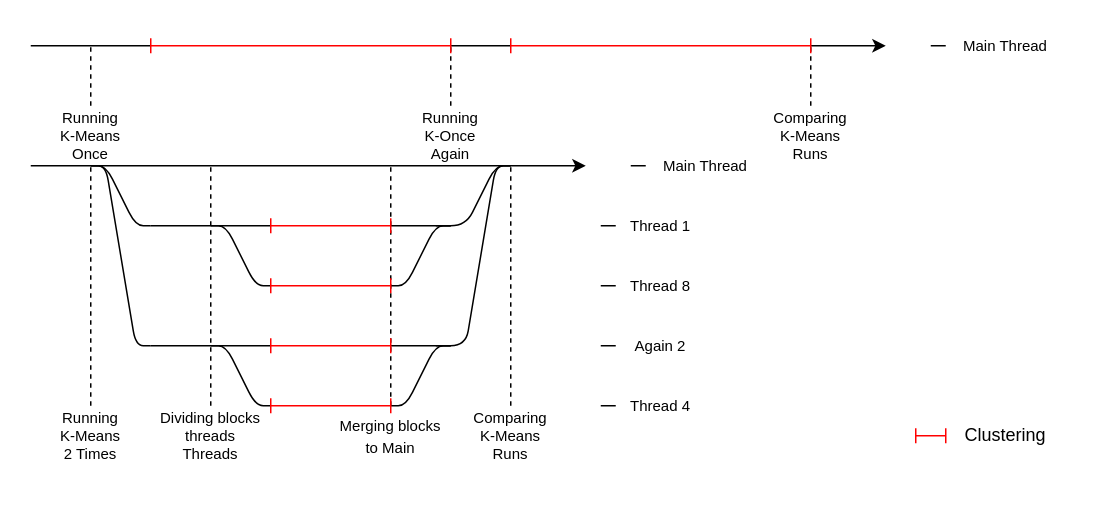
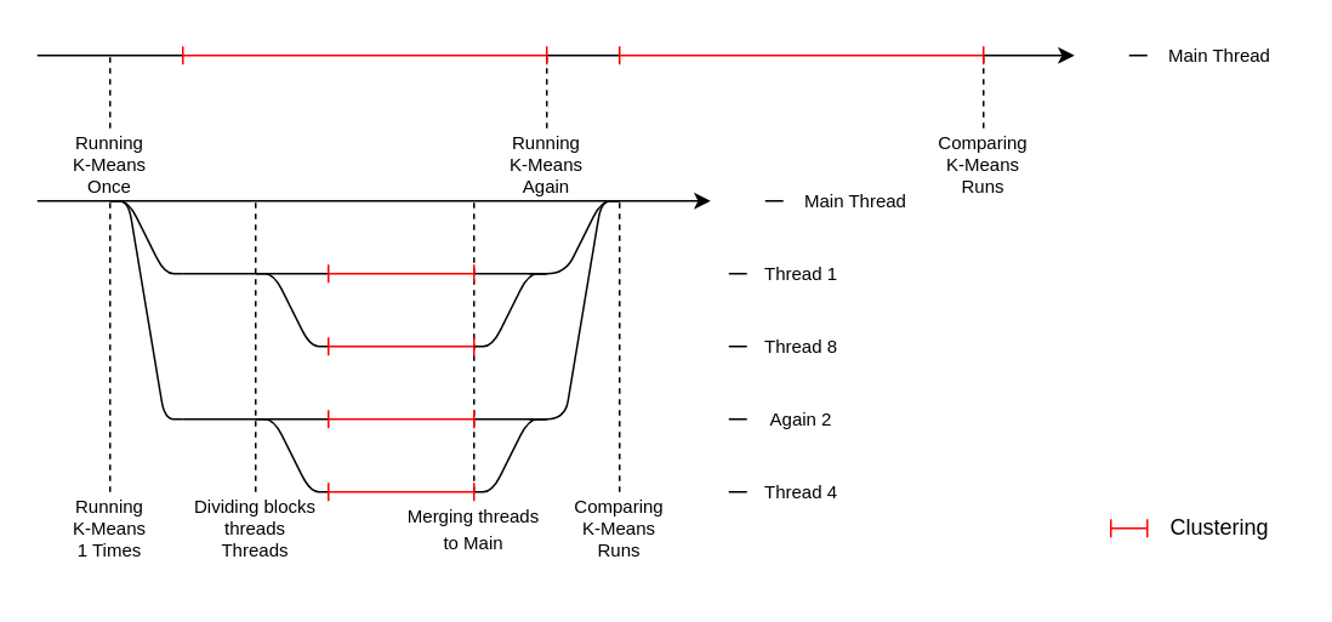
  <mxCell id="0" />
  <mxCell id="1" parent="0" />
  <mxCell id="2" value="" style="endArrow=classic;html=1;" parent="1" edge="1"><mxGeometry width="50" height="50" relative="1" as="geometry"><mxPoint x="540" y="30" as="sourcePoint" /><mxPoint x="590" y="30" as="targetPoint" /></mxGeometry></mxCell>
  <mxCell id="3" value="" style="endArrow=classic;html=1;" parent="1" edge="1"><mxGeometry width="50" height="50" relative="1" as="geometry"><mxPoint x="20" y="110" as="sourcePoint" /><mxPoint x="390" y="110" as="targetPoint" /></mxGeometry></mxCell>
  <mxCell id="4" value="" style="endArrow=none;dashed=1;html=1;" parent="1" edge="1"><mxGeometry width="50" height="50" relative="1" as="geometry"><mxPoint x="60" y="270" as="sourcePoint" /><mxPoint x="60" y="110" as="targetPoint" /></mxGeometry></mxCell>
  <mxCell id="5" value="" style="endArrow=none;html=1;" parent="1" edge="1"><mxGeometry width="50" height="50" relative="1" as="geometry"><mxPoint x="60" y="110" as="sourcePoint" /><mxPoint x="100" y="230" as="targetPoint" /><Array as="points"><mxPoint x="70" y="110" /><mxPoint x="90" y="230" /></Array></mxGeometry></mxCell>
  <mxCell id="6" value="" style="endArrow=none;html=1;" edge="1" parent="1"><mxGeometry width="50" height="50" relative="1" as="geometry"><mxPoint x="60" y="110" as="sourcePoint" /><mxPoint x="100" y="150" as="targetPoint" /><Array as="points"><mxPoint x="70" y="110" /><mxPoint x="90" y="150" /></Array></mxGeometry></mxCell>
  <mxCell id="7" value="" style="endArrow=none;html=1;" edge="1" parent="1"><mxGeometry width="50" height="50" relative="1" as="geometry"><mxPoint x="100" y="230" as="sourcePoint" /><mxPoint x="180" y="230" as="targetPoint" /></mxGeometry></mxCell>
  <mxCell id="8" value="" style="endArrow=none;html=1;" edge="1" parent="1"><mxGeometry width="50" height="50" relative="1" as="geometry"><mxPoint x="140" y="150" as="sourcePoint" /><mxPoint x="180" y="190" as="targetPoint" /><Array as="points"><mxPoint x="150" y="150" /><mxPoint x="170" y="190" /></Array></mxGeometry></mxCell>
  <mxCell id="9" value="" style="endArrow=none;html=1;" edge="1" parent="1"><mxGeometry width="50" height="50" relative="1" as="geometry"><mxPoint x="140" y="230" as="sourcePoint" /><mxPoint x="180" y="270" as="targetPoint" /><Array as="points"><mxPoint x="150" y="230" /><mxPoint x="170" y="270" /></Array></mxGeometry></mxCell>
  <mxCell id="10" value="" style="endArrow=none;html=1;fillColor=#f8cecc;strokeColor=#FF0000;" edge="1" parent="1"><mxGeometry width="50" height="50" relative="1" as="geometry"><mxPoint x="180" y="270" as="sourcePoint" /><mxPoint x="260" y="270" as="targetPoint" /></mxGeometry></mxCell>
  <mxCell id="11" value="" style="endArrow=none;html=1;fillColor=#f8cecc;strokeColor=#FF0000;" edge="1" parent="1"><mxGeometry width="50" height="50" relative="1" as="geometry"><mxPoint x="180" y="190" as="sourcePoint" /><mxPoint x="260" y="190" as="targetPoint" /></mxGeometry></mxCell>
  <mxCell id="12" value="" style="endArrow=none;html=1;" edge="1" parent="1"><mxGeometry width="50" height="50" relative="1" as="geometry"><mxPoint x="300" y="230" as="sourcePoint" /><mxPoint x="260" y="270" as="targetPoint" /><Array as="points"><mxPoint x="290" y="230" /><mxPoint x="270" y="270" /></Array></mxGeometry></mxCell>
  <mxCell id="13" value="" style="endArrow=none;html=1;" edge="1" parent="1"><mxGeometry width="50" height="50" relative="1" as="geometry"><mxPoint x="300" y="150" as="sourcePoint" /><mxPoint x="260" y="190" as="targetPoint" /><Array as="points"><mxPoint x="290" y="150" /><mxPoint x="270" y="190" /></Array></mxGeometry></mxCell>
  <mxCell id="14" value="" style="endArrow=none;html=1;" edge="1" parent="1"><mxGeometry width="50" height="50" relative="1" as="geometry"><mxPoint x="340" y="110" as="sourcePoint" /><mxPoint x="290" y="230" as="targetPoint" /><Array as="points"><mxPoint x="330" y="110" /><mxPoint x="310" y="230" /></Array></mxGeometry></mxCell>
  <mxCell id="15" value="" style="endArrow=none;html=1;" edge="1" parent="1"><mxGeometry width="50" height="50" relative="1" as="geometry"><mxPoint x="340" y="110" as="sourcePoint" /><mxPoint x="290" y="150" as="targetPoint" /><Array as="points"><mxPoint x="330" y="110" /><mxPoint x="310" y="150" /></Array></mxGeometry></mxCell>
  <mxCell id="16" value="" style="endArrow=none;dashed=1;html=1;" edge="1" parent="1"><mxGeometry width="50" height="50" relative="1" as="geometry"><mxPoint x="140" y="270" as="sourcePoint" /><mxPoint x="140" y="110" as="targetPoint" /></mxGeometry></mxCell>
  <mxCell id="17" value="" style="endArrow=none;dashed=1;html=1;" edge="1" parent="1"><mxGeometry width="50" height="50" relative="1" as="geometry"><mxPoint x="260" y="270" as="sourcePoint" /><mxPoint x="260" y="110" as="targetPoint" /></mxGeometry></mxCell>
  <mxCell id="18" value="" style="endArrow=none;dashed=1;html=1;" edge="1" parent="1"><mxGeometry width="50" height="50" relative="1" as="geometry"><mxPoint x="340" y="270" as="sourcePoint" /><mxPoint x="340" y="110" as="targetPoint" /></mxGeometry></mxCell>
- <mxCell id="19" value="&lt;div style=&quot;font-size: 10px&quot;&gt;&lt;font style=&quot;font-size: 10px&quot;&gt;Running&lt;/font&gt;&lt;/div&gt;&lt;div style=&quot;font-size: 10px&quot;&gt;&lt;font style=&quot;font-size: 10px&quot;&gt;K-Means&lt;/font&gt;&lt;/div&gt;&lt;div style=&quot;font-size: 10px&quot;&gt;&lt;font style=&quot;font-size: 10px&quot;&gt;2 Times&lt;br&gt;&lt;/font&gt;&lt;/div&gt;" style="text;html=1;strokeColor=none;fillColor=none;align=center;verticalAlign=middle;whiteSpace=wrap;rounded=0;" vertex="1" parent="1"><mxGeometry x="30" y="280" width="60" height="20" as="geometry" /></mxCell>
+ <mxCell id="19" value="&lt;div style=&quot;font-size: 10px&quot;&gt;&lt;font style=&quot;font-size: 10px&quot;&gt;Running&lt;/font&gt;&lt;/div&gt;&lt;div style=&quot;font-size: 10px&quot;&gt;&lt;font style=&quot;font-size: 10px&quot;&gt;K-Means&lt;/font&gt;&lt;/div&gt;&lt;div style=&quot;font-size: 10px&quot;&gt;&lt;font style=&quot;font-size: 10px&quot;&gt;1 Times&lt;br&gt;&lt;/font&gt;&lt;/div&gt;" style="text;html=1;strokeColor=none;fillColor=none;align=center;verticalAlign=middle;whiteSpace=wrap;rounded=0;" vertex="1" parent="1"><mxGeometry x="30" y="280" width="60" height="20" as="geometry" /></mxCell>
  <mxCell id="20" value="" style="endArrow=none;dashed=1;html=1;" edge="1" parent="1"><mxGeometry width="50" height="50" relative="1" as="geometry"><mxPoint x="60" y="70" as="sourcePoint" /><mxPoint x="60" y="30" as="targetPoint" /></mxGeometry></mxCell>
  <mxCell id="21" value="&lt;div style=&quot;font-size: 10px&quot;&gt;&lt;font style=&quot;font-size: 10px&quot;&gt;Running&lt;/font&gt;&lt;/div&gt;&lt;div style=&quot;font-size: 10px&quot;&gt;&lt;font style=&quot;font-size: 10px&quot;&gt;K-Means&lt;/font&gt;&lt;/div&gt;&lt;div style=&quot;font-size: 10px&quot;&gt;Once&lt;font style=&quot;font-size: 10px&quot;&gt;&lt;br&gt;&lt;/font&gt;&lt;/div&gt;" style="text;html=1;strokeColor=none;fillColor=none;align=center;verticalAlign=middle;whiteSpace=wrap;rounded=0;" vertex="1" parent="1"><mxGeometry x="30" y="80" width="60" height="20" as="geometry" /></mxCell>
  <mxCell id="22" value="" style="endArrow=none;html=1;" edge="1" parent="1"><mxGeometry width="50" height="50" relative="1" as="geometry"><mxPoint x="400" y="150" as="sourcePoint" /><mxPoint x="410" y="150" as="targetPoint" /></mxGeometry></mxCell>
  <mxCell id="23" value="" style="endArrow=none;html=1;" edge="1" parent="1"><mxGeometry width="50" height="50" relative="1" as="geometry"><mxPoint x="400" y="190" as="sourcePoint" /><mxPoint x="410" y="190" as="targetPoint" /></mxGeometry></mxCell>
  <mxCell id="24" value="" style="endArrow=none;html=1;" edge="1" parent="1"><mxGeometry width="50" height="50" relative="1" as="geometry"><mxPoint x="400" y="230" as="sourcePoint" /><mxPoint x="410" y="230" as="targetPoint" /><Array as="points"><mxPoint x="410" y="230" /></Array></mxGeometry></mxCell>
  <mxCell id="25" value="" style="endArrow=none;html=1;" edge="1" parent="1"><mxGeometry width="50" height="50" relative="1" as="geometry"><mxPoint x="400" y="270" as="sourcePoint" /><mxPoint x="410" y="270" as="targetPoint" /></mxGeometry></mxCell>
  <mxCell id="26" value="&lt;font style=&quot;font-size: 10px&quot;&gt;Thread 1&lt;/font&gt;" style="text;html=1;strokeColor=none;fillColor=none;align=center;verticalAlign=middle;whiteSpace=wrap;rounded=0;" vertex="1" parent="1"><mxGeometry x="410" y="140" width="60" height="20" as="geometry" /></mxCell>
  <mxCell id="27" value="&lt;font style=&quot;font-size: 10px&quot;&gt;Again 2&lt;/font&gt;" style="text;html=1;strokeColor=none;fillColor=none;align=center;verticalAlign=middle;whiteSpace=wrap;rounded=0;" vertex="1" parent="1"><mxGeometry x="410" y="220" width="60" height="20" as="geometry" /></mxCell>
  <mxCell id="28" value="&lt;font style=&quot;font-size: 10px&quot;&gt;Thread 8&lt;br&gt;&lt;/font&gt;" style="text;html=1;strokeColor=none;fillColor=none;align=center;verticalAlign=middle;whiteSpace=wrap;rounded=0;" vertex="1" parent="1"><mxGeometry x="410" y="180" width="60" height="20" as="geometry" /></mxCell>
  <mxCell id="29" value="&lt;font style=&quot;font-size: 10px&quot;&gt;Thread 4&lt;br&gt;&lt;/font&gt;" style="text;html=1;strokeColor=none;fillColor=none;align=center;verticalAlign=middle;whiteSpace=wrap;rounded=0;" vertex="1" parent="1"><mxGeometry x="410" y="260" width="60" height="20" as="geometry" /></mxCell>
  <mxCell id="30" value="&lt;div style=&quot;font-size: 10px&quot;&gt;&lt;font style=&quot;font-size: 10px&quot;&gt;Dividing blocks&lt;/font&gt;&lt;/div&gt;&lt;div style=&quot;font-size: 10px&quot;&gt;&lt;font style=&quot;font-size: 10px&quot;&gt;threads&lt;/font&gt;&lt;/div&gt;&lt;div style=&quot;font-size: 10px&quot;&gt;&lt;font style=&quot;font-size: 10px&quot;&gt;Threads&lt;br&gt;&lt;/font&gt;&lt;/div&gt;" style="text;html=1;strokeColor=none;fillColor=none;align=center;verticalAlign=middle;whiteSpace=wrap;rounded=0;" vertex="1" parent="1"><mxGeometry x="100" y="280" width="80" height="20" as="geometry" /></mxCell>
  <mxCell id="31" value="" style="endArrow=none;html=1;fillColor=#f8cecc;strokeColor=#FF0000;" edge="1" parent="1"><mxGeometry width="50" height="50" relative="1" as="geometry"><mxPoint x="180" y="230" as="sourcePoint" /><mxPoint x="260" y="230" as="targetPoint" /></mxGeometry></mxCell>
  <mxCell id="32" value="" style="endArrow=none;html=1;" edge="1" parent="1"><mxGeometry width="50" height="50" relative="1" as="geometry"><mxPoint x="260" y="230" as="sourcePoint" /><mxPoint x="300" y="230" as="targetPoint" /></mxGeometry></mxCell>
  <mxCell id="33" value="" style="endArrow=none;html=1;" edge="1" parent="1"><mxGeometry width="50" height="50" relative="1" as="geometry"><mxPoint x="100" y="150" as="sourcePoint" /><mxPoint x="180" y="150" as="targetPoint" /></mxGeometry></mxCell>
  <mxCell id="34" value="" style="endArrow=none;html=1;fillColor=#f8cecc;strokeColor=#FF0000;" edge="1" parent="1"><mxGeometry width="50" height="50" relative="1" as="geometry"><mxPoint x="180" y="150" as="sourcePoint" /><mxPoint x="260" y="150" as="targetPoint" /></mxGeometry></mxCell>
  <mxCell id="35" value="" style="endArrow=none;html=1;" edge="1" parent="1"><mxGeometry width="50" height="50" relative="1" as="geometry"><mxPoint x="260" y="150" as="sourcePoint" /><mxPoint x="300" y="150" as="targetPoint" /></mxGeometry></mxCell>
  <mxCell id="36" value="" style="endArrow=none;html=1;" edge="1" parent="1"><mxGeometry width="50" height="50" relative="1" as="geometry"><mxPoint x="20" y="30" as="sourcePoint" /><mxPoint x="100" y="30" as="targetPoint" /></mxGeometry></mxCell>
  <mxCell id="37" value="" style="endArrow=none;html=1;fillColor=#f8cecc;strokeColor=#FF0000;" edge="1" parent="1"><mxGeometry width="50" height="50" relative="1" as="geometry"><mxPoint x="100" y="30" as="sourcePoint" /><mxPoint x="300" y="30" as="targetPoint" /></mxGeometry></mxCell>
  <mxCell id="38" value="&lt;div style=&quot;font-size: 10px&quot;&gt;&lt;font style=&quot;font-size: 10px&quot;&gt;Comparing&lt;/font&gt;&lt;/div&gt;&lt;div style=&quot;font-size: 10px&quot;&gt;&lt;font style=&quot;font-size: 10px&quot;&gt;K-Means&lt;/font&gt;&lt;/div&gt;&lt;div style=&quot;font-size: 10px&quot;&gt;&lt;font style=&quot;font-size: 10px&quot;&gt;Runs&lt;br&gt;&lt;/font&gt;&lt;/div&gt;" style="text;html=1;strokeColor=none;fillColor=none;align=center;verticalAlign=middle;whiteSpace=wrap;rounded=0;" vertex="1" parent="1"><mxGeometry x="300" y="280" width="80" height="20" as="geometry" /></mxCell>
  <mxCell id="39" value="" style="endArrow=none;html=1;" edge="1" parent="1"><mxGeometry width="50" height="50" relative="1" as="geometry"><mxPoint x="420" y="110" as="sourcePoint" /><mxPoint x="430" y="110" as="targetPoint" /></mxGeometry></mxCell>
  <mxCell id="40" value="&lt;font style=&quot;font-size: 10px&quot;&gt;Main Thread&lt;/font&gt;" style="text;html=1;strokeColor=none;fillColor=none;align=center;verticalAlign=middle;whiteSpace=wrap;rounded=0;" vertex="1" parent="1"><mxGeometry x="430" y="100" width="80" height="20" as="geometry" /></mxCell>
  <mxCell id="41" value="" style="endArrow=none;html=1;" edge="1" parent="1"><mxGeometry width="50" height="50" relative="1" as="geometry"><mxPoint x="300" y="30" as="sourcePoint" /><mxPoint x="340" y="30" as="targetPoint" /></mxGeometry></mxCell>
  <mxCell id="42" value="" style="endArrow=none;dashed=1;html=1;" edge="1" parent="1"><mxGeometry width="50" height="50" relative="1" as="geometry"><mxPoint x="300" y="70" as="sourcePoint" /><mxPoint x="300" y="30" as="targetPoint" /></mxGeometry></mxCell>
- <mxCell id="43" value="&lt;div style=&quot;font-size: 10px&quot;&gt;&lt;font style=&quot;font-size: 10px&quot;&gt;Running&lt;/font&gt;&lt;/div&gt;&lt;div style=&quot;font-size: 10px&quot;&gt;&lt;font style=&quot;font-size: 10px&quot;&gt;K-Once&lt;/font&gt;&lt;/div&gt;&lt;div style=&quot;font-size: 10px&quot;&gt;Again&lt;font style=&quot;font-size: 10px&quot;&gt;&lt;br&gt;&lt;/font&gt;&lt;/div&gt;" style="text;html=1;strokeColor=none;fillColor=none;align=center;verticalAlign=middle;whiteSpace=wrap;rounded=0;" vertex="1" parent="1"><mxGeometry x="270" y="80" width="60" height="20" as="geometry" /></mxCell>
+ <mxCell id="43" value="&lt;div style=&quot;font-size: 10px&quot;&gt;&lt;font style=&quot;font-size: 10px&quot;&gt;Running&lt;/font&gt;&lt;/div&gt;&lt;div style=&quot;font-size: 10px&quot;&gt;&lt;font style=&quot;font-size: 10px&quot;&gt;K-Means&lt;/font&gt;&lt;/div&gt;&lt;div style=&quot;font-size: 10px&quot;&gt;Again&lt;font style=&quot;font-size: 10px&quot;&gt;&lt;br&gt;&lt;/font&gt;&lt;/div&gt;" style="text;html=1;strokeColor=none;fillColor=none;align=center;verticalAlign=middle;whiteSpace=wrap;rounded=0;" vertex="1" parent="1"><mxGeometry x="270" y="80" width="60" height="20" as="geometry" /></mxCell>
  <mxCell id="44" value="" style="endArrow=none;html=1;fillColor=#f8cecc;strokeColor=#FF0000;" edge="1" parent="1"><mxGeometry width="50" height="50" relative="1" as="geometry"><mxPoint x="340" y="30" as="sourcePoint" /><mxPoint x="540" y="30" as="targetPoint" /></mxGeometry></mxCell>
  <mxCell id="45" value="" style="endArrow=none;dashed=1;html=1;" edge="1" parent="1"><mxGeometry width="50" height="50" relative="1" as="geometry"><mxPoint x="540" y="70" as="sourcePoint" /><mxPoint x="540" y="30" as="targetPoint" /></mxGeometry></mxCell>
  <mxCell id="46" value="&lt;div style=&quot;font-size: 10px&quot;&gt;&lt;font style=&quot;font-size: 10px&quot;&gt;Comparing&lt;/font&gt;&lt;/div&gt;&lt;div style=&quot;font-size: 10px&quot;&gt;&lt;font style=&quot;font-size: 10px&quot;&gt;K-Means&lt;/font&gt;&lt;/div&gt;&lt;div style=&quot;font-size: 10px&quot;&gt;&lt;font style=&quot;font-size: 10px&quot;&gt;Runs&lt;br&gt;&lt;/font&gt;&lt;/div&gt;" style="text;html=1;strokeColor=none;fillColor=none;align=center;verticalAlign=middle;whiteSpace=wrap;rounded=0;" vertex="1" parent="1"><mxGeometry x="510" y="80" width="60" height="20" as="geometry" /></mxCell>
  <mxCell id="47" value="" style="endArrow=none;html=1;" edge="1" parent="1"><mxGeometry width="50" height="50" relative="1" as="geometry"><mxPoint x="620" y="30" as="sourcePoint" /><mxPoint x="630" y="30" as="targetPoint" /></mxGeometry></mxCell>
  <mxCell id="48" value="&lt;font style=&quot;font-size: 10px&quot;&gt;Main Thread&lt;/font&gt;" style="text;html=1;strokeColor=none;fillColor=none;align=center;verticalAlign=middle;whiteSpace=wrap;rounded=0;" vertex="1" parent="1"><mxGeometry x="630" y="20" width="80" height="20" as="geometry" /></mxCell>
  <mxCell id="49" value="" style="endArrow=none;html=1;strokeColor=#FF0000;" edge="1" parent="1"><mxGeometry width="50" height="50" relative="1" as="geometry"><mxPoint x="610" y="290" as="sourcePoint" /><mxPoint x="630" y="290" as="targetPoint" /></mxGeometry></mxCell>
  <mxCell id="50" value="Clustering" style="text;html=1;strokeColor=none;fillColor=none;align=center;verticalAlign=middle;whiteSpace=wrap;rounded=0;" vertex="1" parent="1"><mxGeometry x="640" y="280" width="60" height="20" as="geometry" /></mxCell>
  <mxCell id="51" value="" style="endArrow=none;html=1;strokeColor=#FFFFFF;" edge="1" parent="1"><mxGeometry width="50" height="50" relative="1" as="geometry"><mxPoint x="20" y="320" as="sourcePoint" /><mxPoint x="700" y="320" as="targetPoint" /></mxGeometry></mxCell>
  <mxCell id="52" value="" style="endArrow=none;html=1;strokeColor=#FF0000;" edge="1" parent="1"><mxGeometry width="50" height="50" relative="1" as="geometry"><mxPoint x="260" y="265" as="sourcePoint" /><mxPoint x="260" y="275" as="targetPoint" /></mxGeometry></mxCell>
  <mxCell id="53" value="" style="endArrow=none;html=1;strokeColor=#FF0000;" edge="1" parent="1"><mxGeometry width="50" height="50" relative="1" as="geometry"><mxPoint x="180" y="265" as="sourcePoint" /><mxPoint x="180" y="275" as="targetPoint" /></mxGeometry></mxCell>
  <mxCell id="54" value="" style="endArrow=none;html=1;strokeColor=#FF0000;" edge="1" parent="1"><mxGeometry width="50" height="50" relative="1" as="geometry"><mxPoint x="260" y="225" as="sourcePoint" /><mxPoint x="260" y="235" as="targetPoint" /></mxGeometry></mxCell>
  <mxCell id="55" value="" style="endArrow=none;html=1;strokeColor=#FF0000;" edge="1" parent="1"><mxGeometry width="50" height="50" relative="1" as="geometry"><mxPoint x="180" y="225" as="sourcePoint" /><mxPoint x="180" y="235" as="targetPoint" /></mxGeometry></mxCell>
  <mxCell id="56" value="" style="endArrow=none;html=1;strokeColor=#FF0000;" edge="1" parent="1"><mxGeometry width="50" height="50" relative="1" as="geometry"><mxPoint x="260" y="185" as="sourcePoint" /><mxPoint x="260" y="195" as="targetPoint" /></mxGeometry></mxCell>
  <mxCell id="57" value="" style="endArrow=none;html=1;strokeColor=#FF0000;" edge="1" parent="1"><mxGeometry width="50" height="50" relative="1" as="geometry"><mxPoint x="180" y="185" as="sourcePoint" /><mxPoint x="180" y="195" as="targetPoint" /></mxGeometry></mxCell>
  <mxCell id="58" value="" style="endArrow=none;html=1;strokeColor=#FF0000;" edge="1" parent="1"><mxGeometry width="50" height="50" relative="1" as="geometry"><mxPoint x="260" y="145" as="sourcePoint" /><mxPoint x="260" y="155" as="targetPoint" /></mxGeometry></mxCell>
  <mxCell id="59" value="" style="endArrow=none;html=1;strokeColor=#FF0000;" edge="1" parent="1"><mxGeometry width="50" height="50" relative="1" as="geometry"><mxPoint x="180" y="145" as="sourcePoint" /><mxPoint x="180" y="155" as="targetPoint" /></mxGeometry></mxCell>
  <mxCell id="60" value="" style="endArrow=none;html=1;strokeColor=#FF0000;" edge="1" parent="1"><mxGeometry width="50" height="50" relative="1" as="geometry"><mxPoint x="540" y="25" as="sourcePoint" /><mxPoint x="540" y="35" as="targetPoint" /></mxGeometry></mxCell>
  <mxCell id="61" value="" style="endArrow=none;html=1;strokeColor=#FF0000;" edge="1" parent="1"><mxGeometry width="50" height="50" relative="1" as="geometry"><mxPoint x="340" y="25" as="sourcePoint" /><mxPoint x="340" y="35" as="targetPoint" /></mxGeometry></mxCell>
  <mxCell id="62" value="" style="endArrow=none;html=1;strokeColor=#FF0000;" edge="1" parent="1"><mxGeometry width="50" height="50" relative="1" as="geometry"><mxPoint x="300" y="25" as="sourcePoint" /><mxPoint x="300" y="35" as="targetPoint" /></mxGeometry></mxCell>
  <mxCell id="63" value="" style="endArrow=none;html=1;strokeColor=#FF0000;" edge="1" parent="1"><mxGeometry width="50" height="50" relative="1" as="geometry"><mxPoint x="100" y="25" as="sourcePoint" /><mxPoint x="100" y="35" as="targetPoint" /><Array as="points"><mxPoint x="100" y="25" /></Array></mxGeometry></mxCell>
  <mxCell id="64" value="" style="endArrow=none;html=1;strokeColor=#FF0000;" edge="1" parent="1"><mxGeometry width="50" height="50" relative="1" as="geometry"><mxPoint x="630" y="285" as="sourcePoint" /><mxPoint x="630" y="295" as="targetPoint" /></mxGeometry></mxCell>
  <mxCell id="65" value="" style="endArrow=none;html=1;strokeColor=#FF0000;" edge="1" parent="1"><mxGeometry width="50" height="50" relative="1" as="geometry"><mxPoint x="610" y="285" as="sourcePoint" /><mxPoint x="610" y="295" as="targetPoint" /></mxGeometry></mxCell>
- <mxCell id="66" value="&lt;font style=&quot;font-size: 10px&quot;&gt;Merging blocks to Main&lt;br&gt;&lt;/font&gt;" style="text;html=1;strokeColor=none;fillColor=none;align=center;verticalAlign=middle;whiteSpace=wrap;rounded=0;" vertex="1" parent="1"><mxGeometry x="220" y="280" width="80" height="20" as="geometry" /></mxCell>
+ <mxCell id="66" value="&lt;font style=&quot;font-size: 10px&quot;&gt;Merging threads to Main&lt;br&gt;&lt;/font&gt;" style="text;html=1;strokeColor=none;fillColor=none;align=center;verticalAlign=middle;whiteSpace=wrap;rounded=0;" vertex="1" parent="1"><mxGeometry x="220" y="280" width="80" height="20" as="geometry" /></mxCell>
